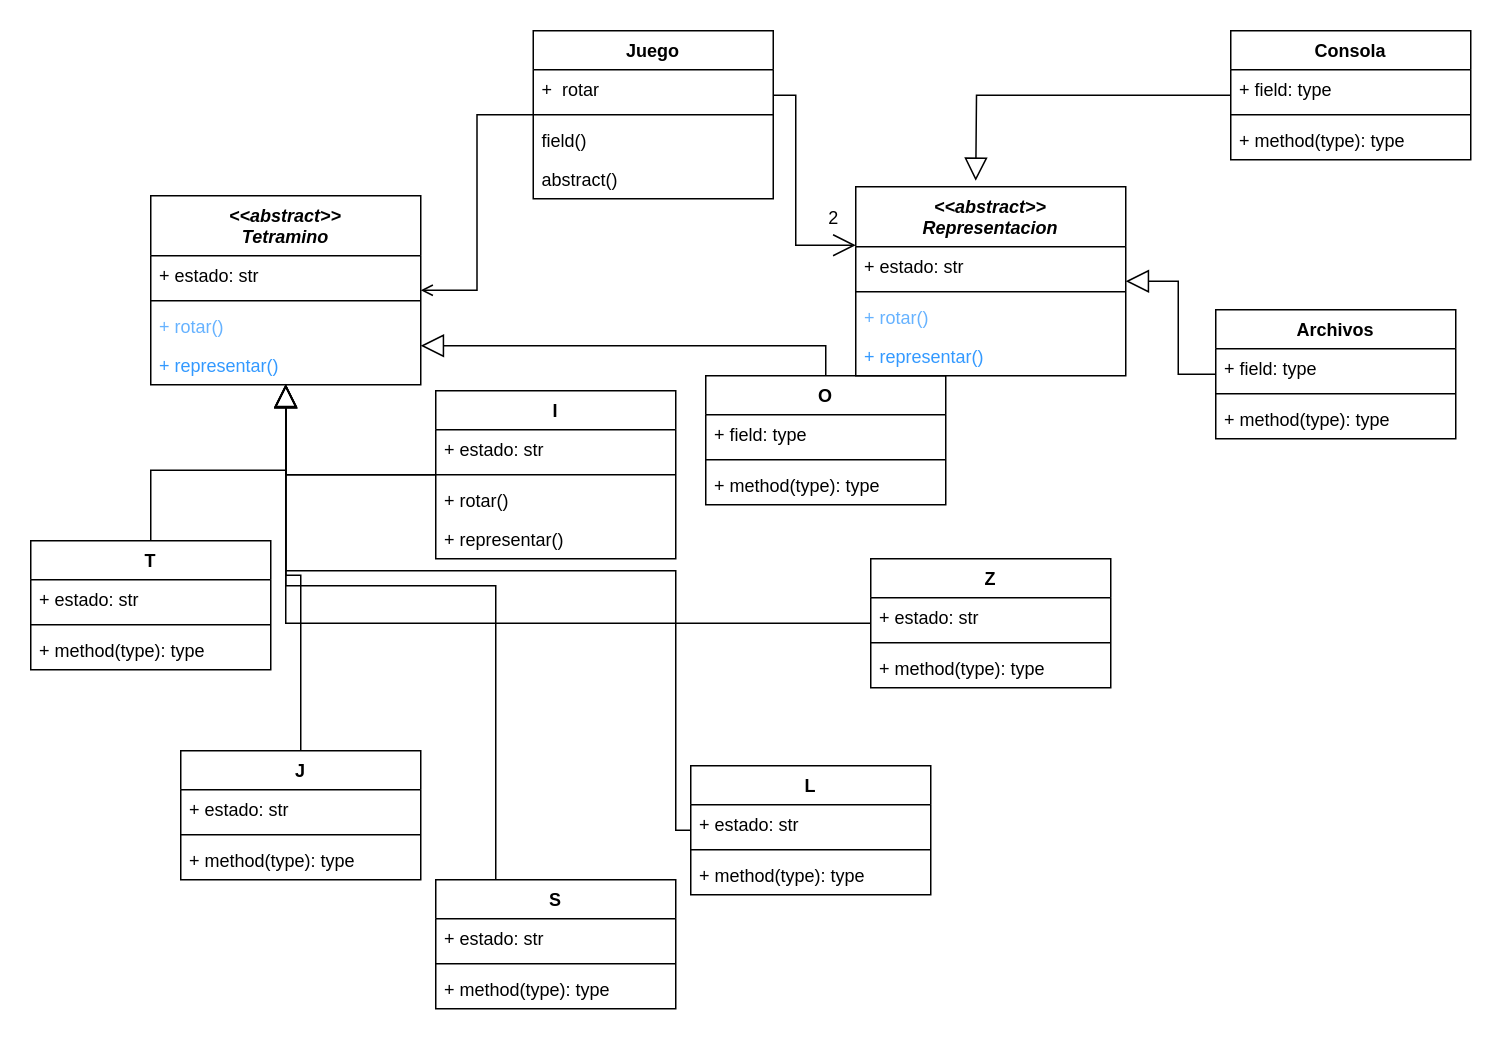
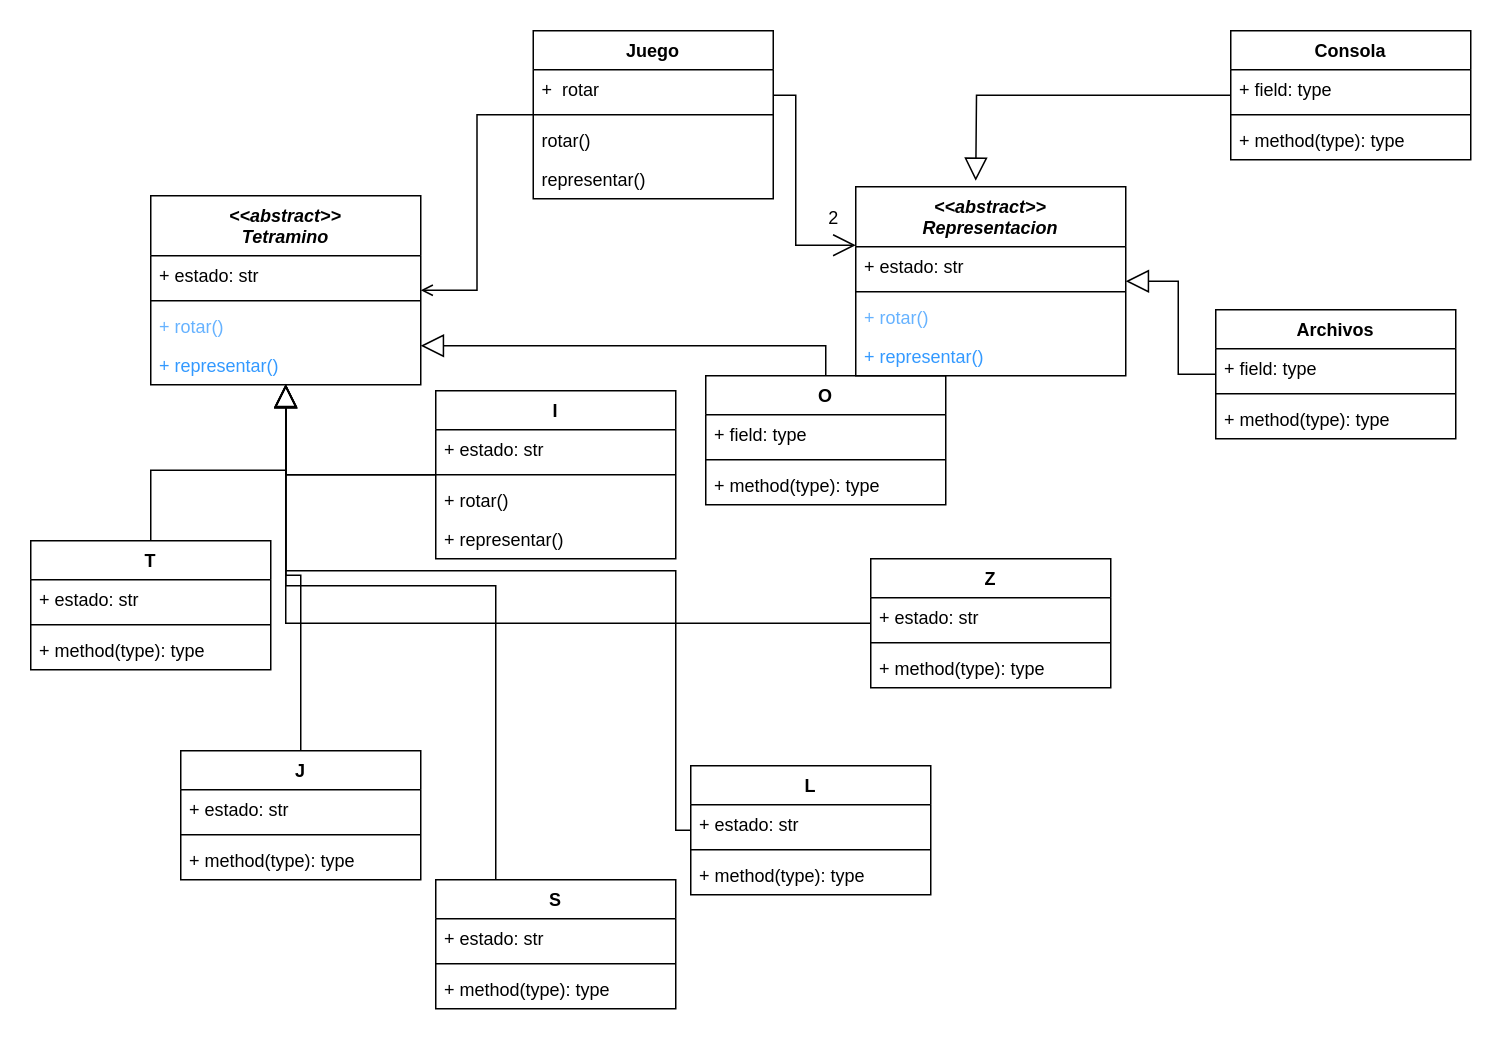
  <mxCell id="0" />
  <mxCell id="1" parent="0" />
  <mxCell id="2" style="edgeStyle=orthogonalEdgeStyle;rounded=0;orthogonalLoop=1;jettySize=auto;html=1;endArrow=open;endFill=0;" edge="1" parent="1" source="3" target="9"><mxGeometry relative="1" as="geometry" /></mxCell>
  <mxCell id="3" value="Juego" style="swimlane;fontStyle=1;align=center;verticalAlign=top;childLayout=stackLayout;horizontal=1;startSize=26;horizontalStack=0;resizeParent=1;resizeParentMax=0;resizeLast=0;collapsible=1;marginBottom=0;" vertex="1" parent="1"><mxGeometry x="355" y="20" width="160" height="112" as="geometry" /></mxCell>
  <mxCell id="4" value="+  rotar" style="text;strokeColor=none;fillColor=none;align=left;verticalAlign=top;spacingLeft=4;spacingRight=4;overflow=hidden;rotatable=0;points=[[0,0.5],[1,0.5]];portConstraint=eastwest;" vertex="1" parent="3"><mxGeometry y="26" width="160" height="26" as="geometry" /></mxCell>
  <mxCell id="5" value="" style="line;strokeWidth=1;fillColor=none;align=left;verticalAlign=middle;spacingTop=-1;spacingLeft=3;spacingRight=3;rotatable=0;labelPosition=right;points=[];portConstraint=eastwest;strokeColor=inherit;" vertex="1" parent="3"><mxGeometry y="52" width="160" height="8" as="geometry" /></mxCell>
- <mxCell id="6" value="field()" style="text;strokeColor=none;fillColor=none;align=left;verticalAlign=top;spacingLeft=4;spacingRight=4;overflow=hidden;rotatable=0;points=[[0,0.5],[1,0.5]];portConstraint=eastwest;" vertex="1" parent="3"><mxGeometry y="60" width="160" height="26" as="geometry" /></mxCell>
- <mxCell id="7" value="abstract()" style="text;strokeColor=none;fillColor=none;align=left;verticalAlign=top;spacingLeft=4;spacingRight=4;overflow=hidden;rotatable=0;points=[[0,0.5],[1,0.5]];portConstraint=eastwest;" vertex="1" parent="3"><mxGeometry y="86" width="160" height="26" as="geometry" /></mxCell>
+ <mxCell id="6" value="rotar()" style="text;strokeColor=none;fillColor=none;align=left;verticalAlign=top;spacingLeft=4;spacingRight=4;overflow=hidden;rotatable=0;points=[[0,0.5],[1,0.5]];portConstraint=eastwest;" vertex="1" parent="3"><mxGeometry y="60" width="160" height="26" as="geometry" /></mxCell>
+ <mxCell id="7" value="representar()" style="text;strokeColor=none;fillColor=none;align=left;verticalAlign=top;spacingLeft=4;spacingRight=4;overflow=hidden;rotatable=0;points=[[0,0.5],[1,0.5]];portConstraint=eastwest;" vertex="1" parent="3"><mxGeometry y="86" width="160" height="26" as="geometry" /></mxCell>
  <mxCell id="8" style="edgeStyle=orthogonalEdgeStyle;rounded=0;orthogonalLoop=1;jettySize=auto;html=1;endArrow=block;endFill=0;strokeWidth=1;endSize=13;" edge="1" parent="1" source="15" target="9"><mxGeometry relative="1" as="geometry" /></mxCell>
  <mxCell id="9" value="&lt;&lt;abstract&gt;&gt;&#10;Tetramino" style="swimlane;fontStyle=3;align=center;verticalAlign=top;childLayout=stackLayout;horizontal=1;startSize=40;horizontalStack=0;resizeParent=1;resizeParentMax=0;resizeLast=0;collapsible=1;marginBottom=0;fontColor=#000000;" vertex="1" parent="1"><mxGeometry x="100" y="130" width="180" height="126" as="geometry" /></mxCell>
  <mxCell id="10" value="+ estado: str" style="text;strokeColor=none;fillColor=none;align=left;verticalAlign=top;spacingLeft=4;spacingRight=4;overflow=hidden;rotatable=0;points=[[0,0.5],[1,0.5]];portConstraint=eastwest;" vertex="1" parent="9"><mxGeometry y="40" width="180" height="26" as="geometry" /></mxCell>
  <mxCell id="11" value="" style="line;strokeWidth=1;fillColor=none;align=left;verticalAlign=middle;spacingTop=-1;spacingLeft=3;spacingRight=3;rotatable=0;labelPosition=right;points=[];portConstraint=eastwest;strokeColor=inherit;" vertex="1" parent="9"><mxGeometry y="66" width="180" height="8" as="geometry" /></mxCell>
  <mxCell id="12" value="+ rotar()" style="text;strokeColor=none;fillColor=none;align=left;verticalAlign=top;spacingLeft=4;spacingRight=4;overflow=hidden;rotatable=0;points=[[0,0.5],[1,0.5]];portConstraint=eastwest;fontColor=#66B2FF;" vertex="1" parent="9"><mxGeometry y="74" width="180" height="26" as="geometry" /></mxCell>
  <mxCell id="13" value="+ representar()" style="text;strokeColor=none;fillColor=none;align=left;verticalAlign=top;spacingLeft=4;spacingRight=4;overflow=hidden;rotatable=0;points=[[0,0.5],[1,0.5]];portConstraint=eastwest;fontColor=#3399FF;" vertex="1" parent="9"><mxGeometry y="100" width="180" height="26" as="geometry" /></mxCell>
  <mxCell id="14" style="edgeStyle=orthogonalEdgeStyle;rounded=0;orthogonalLoop=1;jettySize=auto;html=1;strokeWidth=1;fontColor=#3399FF;endArrow=block;endFill=0;endSize=13;" edge="1" parent="1" source="15" target="9"><mxGeometry relative="1" as="geometry" /></mxCell>
  <mxCell id="15" value="I" style="swimlane;fontStyle=1;align=center;verticalAlign=top;childLayout=stackLayout;horizontal=1;startSize=26;horizontalStack=0;resizeParent=1;resizeParentMax=0;resizeLast=0;collapsible=1;marginBottom=0;" vertex="1" parent="1"><mxGeometry x="290" y="260" width="160" height="112" as="geometry" /></mxCell>
  <mxCell id="16" value="+ estado: str" style="text;strokeColor=none;fillColor=none;align=left;verticalAlign=top;spacingLeft=4;spacingRight=4;overflow=hidden;rotatable=0;points=[[0,0.5],[1,0.5]];portConstraint=eastwest;" vertex="1" parent="15"><mxGeometry y="26" width="160" height="26" as="geometry" /></mxCell>
  <mxCell id="17" value="" style="line;strokeWidth=1;fillColor=none;align=left;verticalAlign=middle;spacingTop=-1;spacingLeft=3;spacingRight=3;rotatable=0;labelPosition=right;points=[];portConstraint=eastwest;strokeColor=inherit;" vertex="1" parent="15"><mxGeometry y="52" width="160" height="8" as="geometry" /></mxCell>
  <mxCell id="18" value="+ rotar()" style="text;strokeColor=none;fillColor=none;align=left;verticalAlign=top;spacingLeft=4;spacingRight=4;overflow=hidden;rotatable=0;points=[[0,0.5],[1,0.5]];portConstraint=eastwest;" vertex="1" parent="15"><mxGeometry y="60" width="160" height="26" as="geometry" /></mxCell>
  <mxCell id="19" value="+ representar()" style="text;strokeColor=none;fillColor=none;align=left;verticalAlign=top;spacingLeft=4;spacingRight=4;overflow=hidden;rotatable=0;points=[[0,0.5],[1,0.5]];portConstraint=eastwest;" vertex="1" parent="15"><mxGeometry y="86" width="160" height="26" as="geometry" /></mxCell>
  <mxCell id="20" style="edgeStyle=orthogonalEdgeStyle;rounded=0;orthogonalLoop=1;jettySize=auto;html=1;strokeWidth=1;fontColor=#3399FF;endArrow=block;endFill=0;endSize=13;" edge="1" parent="1" source="21" target="9"><mxGeometry relative="1" as="geometry"><Array as="points"><mxPoint x="550" y="230" /></Array></mxGeometry></mxCell>
  <mxCell id="21" value="O" style="swimlane;fontStyle=1;align=center;verticalAlign=top;childLayout=stackLayout;horizontal=1;startSize=26;horizontalStack=0;resizeParent=1;resizeParentMax=0;resizeLast=0;collapsible=1;marginBottom=0;" vertex="1" parent="1"><mxGeometry x="470" y="250" width="160" height="86" as="geometry" /></mxCell>
  <mxCell id="22" value="+ field: type" style="text;strokeColor=none;fillColor=none;align=left;verticalAlign=top;spacingLeft=4;spacingRight=4;overflow=hidden;rotatable=0;points=[[0,0.5],[1,0.5]];portConstraint=eastwest;" vertex="1" parent="21"><mxGeometry y="26" width="160" height="26" as="geometry" /></mxCell>
  <mxCell id="23" value="" style="line;strokeWidth=1;fillColor=none;align=left;verticalAlign=middle;spacingTop=-1;spacingLeft=3;spacingRight=3;rotatable=0;labelPosition=right;points=[];portConstraint=eastwest;strokeColor=inherit;" vertex="1" parent="21"><mxGeometry y="52" width="160" height="8" as="geometry" /></mxCell>
  <mxCell id="24" value="+ method(type): type" style="text;strokeColor=none;fillColor=none;align=left;verticalAlign=top;spacingLeft=4;spacingRight=4;overflow=hidden;rotatable=0;points=[[0,0.5],[1,0.5]];portConstraint=eastwest;" vertex="1" parent="21"><mxGeometry y="60" width="160" height="26" as="geometry" /></mxCell>
  <mxCell id="25" style="edgeStyle=orthogonalEdgeStyle;rounded=0;orthogonalLoop=1;jettySize=auto;html=1;entryX=0.5;entryY=0.977;entryDx=0;entryDy=0;entryPerimeter=0;strokeWidth=1;fontColor=#3399FF;endArrow=block;endFill=0;endSize=13;" edge="1" parent="1" source="26" target="13"><mxGeometry relative="1" as="geometry" /></mxCell>
  <mxCell id="26" value="T" style="swimlane;fontStyle=1;align=center;verticalAlign=top;childLayout=stackLayout;horizontal=1;startSize=26;horizontalStack=0;resizeParent=1;resizeParentMax=0;resizeLast=0;collapsible=1;marginBottom=0;" vertex="1" parent="1"><mxGeometry x="20" y="360" width="160" height="86" as="geometry" /></mxCell>
  <mxCell id="27" value="+ estado: str" style="text;strokeColor=none;fillColor=none;align=left;verticalAlign=top;spacingLeft=4;spacingRight=4;overflow=hidden;rotatable=0;points=[[0,0.5],[1,0.5]];portConstraint=eastwest;" vertex="1" parent="26"><mxGeometry y="26" width="160" height="26" as="geometry" /></mxCell>
  <mxCell id="28" value="" style="line;strokeWidth=1;fillColor=none;align=left;verticalAlign=middle;spacingTop=-1;spacingLeft=3;spacingRight=3;rotatable=0;labelPosition=right;points=[];portConstraint=eastwest;strokeColor=inherit;" vertex="1" parent="26"><mxGeometry y="52" width="160" height="8" as="geometry" /></mxCell>
  <mxCell id="29" value="+ method(type): type" style="text;strokeColor=none;fillColor=none;align=left;verticalAlign=top;spacingLeft=4;spacingRight=4;overflow=hidden;rotatable=0;points=[[0,0.5],[1,0.5]];portConstraint=eastwest;" vertex="1" parent="26"><mxGeometry y="60" width="160" height="26" as="geometry" /></mxCell>
  <mxCell id="30" style="edgeStyle=orthogonalEdgeStyle;rounded=0;orthogonalLoop=1;jettySize=auto;html=1;strokeWidth=1;fontColor=#3399FF;endArrow=block;endFill=0;endSize=13;" edge="1" parent="1" source="31" target="9"><mxGeometry relative="1" as="geometry"><Array as="points"><mxPoint x="330" y="390" /><mxPoint x="190" y="390" /></Array></mxGeometry></mxCell>
  <mxCell id="31" value="S" style="swimlane;fontStyle=1;align=center;verticalAlign=top;childLayout=stackLayout;horizontal=1;startSize=26;horizontalStack=0;resizeParent=1;resizeParentMax=0;resizeLast=0;collapsible=1;marginBottom=0;" vertex="1" parent="1"><mxGeometry x="290" y="586" width="160" height="86" as="geometry" /></mxCell>
  <mxCell id="32" value="+ estado: str" style="text;strokeColor=none;fillColor=none;align=left;verticalAlign=top;spacingLeft=4;spacingRight=4;overflow=hidden;rotatable=0;points=[[0,0.5],[1,0.5]];portConstraint=eastwest;" vertex="1" parent="31"><mxGeometry y="26" width="160" height="26" as="geometry" /></mxCell>
  <mxCell id="33" value="" style="line;strokeWidth=1;fillColor=none;align=left;verticalAlign=middle;spacingTop=-1;spacingLeft=3;spacingRight=3;rotatable=0;labelPosition=right;points=[];portConstraint=eastwest;strokeColor=inherit;" vertex="1" parent="31"><mxGeometry y="52" width="160" height="8" as="geometry" /></mxCell>
  <mxCell id="34" value="+ method(type): type" style="text;strokeColor=none;fillColor=none;align=left;verticalAlign=top;spacingLeft=4;spacingRight=4;overflow=hidden;rotatable=0;points=[[0,0.5],[1,0.5]];portConstraint=eastwest;" vertex="1" parent="31"><mxGeometry y="60" width="160" height="26" as="geometry" /></mxCell>
  <mxCell id="35" style="edgeStyle=orthogonalEdgeStyle;rounded=0;orthogonalLoop=1;jettySize=auto;html=1;strokeWidth=1;fontColor=#3399FF;endArrow=block;endFill=0;endSize=13;" edge="1" parent="1" source="36" target="9"><mxGeometry relative="1" as="geometry" /></mxCell>
  <mxCell id="36" value="Z" style="swimlane;fontStyle=1;align=center;verticalAlign=top;childLayout=stackLayout;horizontal=1;startSize=26;horizontalStack=0;resizeParent=1;resizeParentMax=0;resizeLast=0;collapsible=1;marginBottom=0;" vertex="1" parent="1"><mxGeometry x="580" y="372" width="160" height="86" as="geometry" /></mxCell>
  <mxCell id="37" value="+ estado: str" style="text;strokeColor=none;fillColor=none;align=left;verticalAlign=top;spacingLeft=4;spacingRight=4;overflow=hidden;rotatable=0;points=[[0,0.5],[1,0.5]];portConstraint=eastwest;" vertex="1" parent="36"><mxGeometry y="26" width="160" height="26" as="geometry" /></mxCell>
  <mxCell id="38" value="" style="line;strokeWidth=1;fillColor=none;align=left;verticalAlign=middle;spacingTop=-1;spacingLeft=3;spacingRight=3;rotatable=0;labelPosition=right;points=[];portConstraint=eastwest;strokeColor=inherit;" vertex="1" parent="36"><mxGeometry y="52" width="160" height="8" as="geometry" /></mxCell>
  <mxCell id="39" value="+ method(type): type" style="text;strokeColor=none;fillColor=none;align=left;verticalAlign=top;spacingLeft=4;spacingRight=4;overflow=hidden;rotatable=0;points=[[0,0.5],[1,0.5]];portConstraint=eastwest;" vertex="1" parent="36"><mxGeometry y="60" width="160" height="26" as="geometry" /></mxCell>
  <mxCell id="40" style="edgeStyle=orthogonalEdgeStyle;rounded=0;orthogonalLoop=1;jettySize=auto;html=1;strokeWidth=1;fontColor=#3399FF;endArrow=block;endFill=0;endSize=13;" edge="1" parent="1" source="41" target="9"><mxGeometry relative="1" as="geometry" /></mxCell>
  <mxCell id="41" value="J" style="swimlane;fontStyle=1;align=center;verticalAlign=top;childLayout=stackLayout;horizontal=1;startSize=26;horizontalStack=0;resizeParent=1;resizeParentMax=0;resizeLast=0;collapsible=1;marginBottom=0;" vertex="1" parent="1"><mxGeometry x="120" y="500" width="160" height="86" as="geometry" /></mxCell>
  <mxCell id="42" value="+ estado: str" style="text;strokeColor=none;fillColor=none;align=left;verticalAlign=top;spacingLeft=4;spacingRight=4;overflow=hidden;rotatable=0;points=[[0,0.5],[1,0.5]];portConstraint=eastwest;" vertex="1" parent="41"><mxGeometry y="26" width="160" height="26" as="geometry" /></mxCell>
  <mxCell id="43" value="" style="line;strokeWidth=1;fillColor=none;align=left;verticalAlign=middle;spacingTop=-1;spacingLeft=3;spacingRight=3;rotatable=0;labelPosition=right;points=[];portConstraint=eastwest;strokeColor=inherit;" vertex="1" parent="41"><mxGeometry y="52" width="160" height="8" as="geometry" /></mxCell>
  <mxCell id="44" value="+ method(type): type" style="text;strokeColor=none;fillColor=none;align=left;verticalAlign=top;spacingLeft=4;spacingRight=4;overflow=hidden;rotatable=0;points=[[0,0.5],[1,0.5]];portConstraint=eastwest;" vertex="1" parent="41"><mxGeometry y="60" width="160" height="26" as="geometry" /></mxCell>
  <mxCell id="45" style="edgeStyle=orthogonalEdgeStyle;rounded=0;orthogonalLoop=1;jettySize=auto;html=1;strokeWidth=1;fontColor=#3399FF;endArrow=block;endFill=0;endSize=13;" edge="1" parent="1" source="46" target="9"><mxGeometry relative="1" as="geometry"><Array as="points"><mxPoint x="450" y="380" /><mxPoint x="190" y="380" /></Array></mxGeometry></mxCell>
  <mxCell id="46" value="L" style="swimlane;fontStyle=1;align=center;verticalAlign=top;childLayout=stackLayout;horizontal=1;startSize=26;horizontalStack=0;resizeParent=1;resizeParentMax=0;resizeLast=0;collapsible=1;marginBottom=0;" vertex="1" parent="1"><mxGeometry x="460" y="510" width="160" height="86" as="geometry" /></mxCell>
  <mxCell id="47" value="+ estado: str" style="text;strokeColor=none;fillColor=none;align=left;verticalAlign=top;spacingLeft=4;spacingRight=4;overflow=hidden;rotatable=0;points=[[0,0.5],[1,0.5]];portConstraint=eastwest;" vertex="1" parent="46"><mxGeometry y="26" width="160" height="26" as="geometry" /></mxCell>
  <mxCell id="48" value="" style="line;strokeWidth=1;fillColor=none;align=left;verticalAlign=middle;spacingTop=-1;spacingLeft=3;spacingRight=3;rotatable=0;labelPosition=right;points=[];portConstraint=eastwest;strokeColor=inherit;" vertex="1" parent="46"><mxGeometry y="52" width="160" height="8" as="geometry" /></mxCell>
  <mxCell id="49" value="+ method(type): type" style="text;strokeColor=none;fillColor=none;align=left;verticalAlign=top;spacingLeft=4;spacingRight=4;overflow=hidden;rotatable=0;points=[[0,0.5],[1,0.5]];portConstraint=eastwest;" vertex="1" parent="46"><mxGeometry y="60" width="160" height="26" as="geometry" /></mxCell>
  <mxCell id="50" style="edgeStyle=orthogonalEdgeStyle;rounded=0;orthogonalLoop=1;jettySize=auto;html=1;strokeWidth=1;fontColor=#000000;endArrow=open;endFill=0;endSize=13;" edge="1" parent="1" source="3"><mxGeometry relative="1" as="geometry"><mxPoint x="570" y="163" as="targetPoint" /><Array as="points"><mxPoint x="530" y="63" /><mxPoint x="530" y="163" /></Array></mxGeometry></mxCell>
  <mxCell id="51" style="edgeStyle=orthogonalEdgeStyle;rounded=0;orthogonalLoop=1;jettySize=auto;html=1;entryX=0.5;entryY=0;entryDx=0;entryDy=0;strokeWidth=1;fontColor=#000000;endArrow=block;endFill=0;endSize=13;" edge="1" parent="1" source="52"><mxGeometry relative="1" as="geometry"><mxPoint x="650" y="120" as="targetPoint" /></mxGeometry></mxCell>
  <mxCell id="52" value="Consola" style="swimlane;fontStyle=1;align=center;verticalAlign=top;childLayout=stackLayout;horizontal=1;startSize=26;horizontalStack=0;resizeParent=1;resizeParentMax=0;resizeLast=0;collapsible=1;marginBottom=0;fontColor=#000000;" vertex="1" parent="1"><mxGeometry x="820" y="20" width="160" height="86" as="geometry" /></mxCell>
  <mxCell id="53" value="+ field: type" style="text;strokeColor=none;fillColor=none;align=left;verticalAlign=top;spacingLeft=4;spacingRight=4;overflow=hidden;rotatable=0;points=[[0,0.5],[1,0.5]];portConstraint=eastwest;fontColor=#000000;" vertex="1" parent="52"><mxGeometry y="26" width="160" height="26" as="geometry" /></mxCell>
  <mxCell id="54" value="" style="line;strokeWidth=1;fillColor=none;align=left;verticalAlign=middle;spacingTop=-1;spacingLeft=3;spacingRight=3;rotatable=0;labelPosition=right;points=[];portConstraint=eastwest;strokeColor=inherit;fontColor=#000000;" vertex="1" parent="52"><mxGeometry y="52" width="160" height="8" as="geometry" /></mxCell>
  <mxCell id="55" value="+ method(type): type" style="text;strokeColor=none;fillColor=none;align=left;verticalAlign=top;spacingLeft=4;spacingRight=4;overflow=hidden;rotatable=0;points=[[0,0.5],[1,0.5]];portConstraint=eastwest;fontColor=#000000;" vertex="1" parent="52"><mxGeometry y="60" width="160" height="26" as="geometry" /></mxCell>
  <mxCell id="56" style="edgeStyle=orthogonalEdgeStyle;rounded=0;orthogonalLoop=1;jettySize=auto;html=1;strokeWidth=1;fontColor=#000000;endArrow=block;endFill=0;endSize=13;" edge="1" parent="1" source="57" target="62"><mxGeometry relative="1" as="geometry"><mxPoint x="730" y="184.5" as="targetPoint" /></mxGeometry></mxCell>
  <mxCell id="57" value="Archivos" style="swimlane;fontStyle=1;align=center;verticalAlign=top;childLayout=stackLayout;horizontal=1;startSize=26;horizontalStack=0;resizeParent=1;resizeParentMax=0;resizeLast=0;collapsible=1;marginBottom=0;fontColor=#000000;" vertex="1" parent="1"><mxGeometry x="810" y="206" width="160" height="86" as="geometry" /></mxCell>
  <mxCell id="58" value="+ field: type" style="text;strokeColor=none;fillColor=none;align=left;verticalAlign=top;spacingLeft=4;spacingRight=4;overflow=hidden;rotatable=0;points=[[0,0.5],[1,0.5]];portConstraint=eastwest;fontColor=#000000;" vertex="1" parent="57"><mxGeometry y="26" width="160" height="26" as="geometry" /></mxCell>
  <mxCell id="59" value="" style="line;strokeWidth=1;fillColor=none;align=left;verticalAlign=middle;spacingTop=-1;spacingLeft=3;spacingRight=3;rotatable=0;labelPosition=right;points=[];portConstraint=eastwest;strokeColor=inherit;fontColor=#000000;" vertex="1" parent="57"><mxGeometry y="52" width="160" height="8" as="geometry" /></mxCell>
  <mxCell id="60" value="+ method(type): type" style="text;strokeColor=none;fillColor=none;align=left;verticalAlign=top;spacingLeft=4;spacingRight=4;overflow=hidden;rotatable=0;points=[[0,0.5],[1,0.5]];portConstraint=eastwest;fontColor=#000000;" vertex="1" parent="57"><mxGeometry y="60" width="160" height="26" as="geometry" /></mxCell>
  <mxCell id="61" value="2" style="text;html=1;align=center;verticalAlign=middle;resizable=0;points=[];autosize=1;strokeColor=none;fillColor=none;fontColor=#000000;" vertex="1" parent="1"><mxGeometry x="540" y="130" width="30" height="30" as="geometry" /></mxCell>
  <mxCell id="62" value="&lt;&lt;abstract&gt;&gt;&#10;Representacion" style="swimlane;fontStyle=3;align=center;verticalAlign=top;childLayout=stackLayout;horizontal=1;startSize=40;horizontalStack=0;resizeParent=1;resizeParentMax=0;resizeLast=0;collapsible=1;marginBottom=0;fontColor=#000000;" vertex="1" parent="1"><mxGeometry x="570" y="124" width="180" height="126" as="geometry" /></mxCell>
  <mxCell id="63" value="+ estado: str" style="text;strokeColor=none;fillColor=none;align=left;verticalAlign=top;spacingLeft=4;spacingRight=4;overflow=hidden;rotatable=0;points=[[0,0.5],[1,0.5]];portConstraint=eastwest;" vertex="1" parent="62"><mxGeometry y="40" width="180" height="26" as="geometry" /></mxCell>
  <mxCell id="64" value="" style="line;strokeWidth=1;fillColor=none;align=left;verticalAlign=middle;spacingTop=-1;spacingLeft=3;spacingRight=3;rotatable=0;labelPosition=right;points=[];portConstraint=eastwest;strokeColor=inherit;" vertex="1" parent="62"><mxGeometry y="66" width="180" height="8" as="geometry" /></mxCell>
  <mxCell id="65" value="+ rotar()" style="text;strokeColor=none;fillColor=none;align=left;verticalAlign=top;spacingLeft=4;spacingRight=4;overflow=hidden;rotatable=0;points=[[0,0.5],[1,0.5]];portConstraint=eastwest;fontColor=#66B2FF;" vertex="1" parent="62"><mxGeometry y="74" width="180" height="26" as="geometry" /></mxCell>
  <mxCell id="66" value="+ representar()" style="text;strokeColor=none;fillColor=none;align=left;verticalAlign=top;spacingLeft=4;spacingRight=4;overflow=hidden;rotatable=0;points=[[0,0.5],[1,0.5]];portConstraint=eastwest;fontColor=#3399FF;" vertex="1" parent="62"><mxGeometry y="100" width="180" height="26" as="geometry" /></mxCell>
